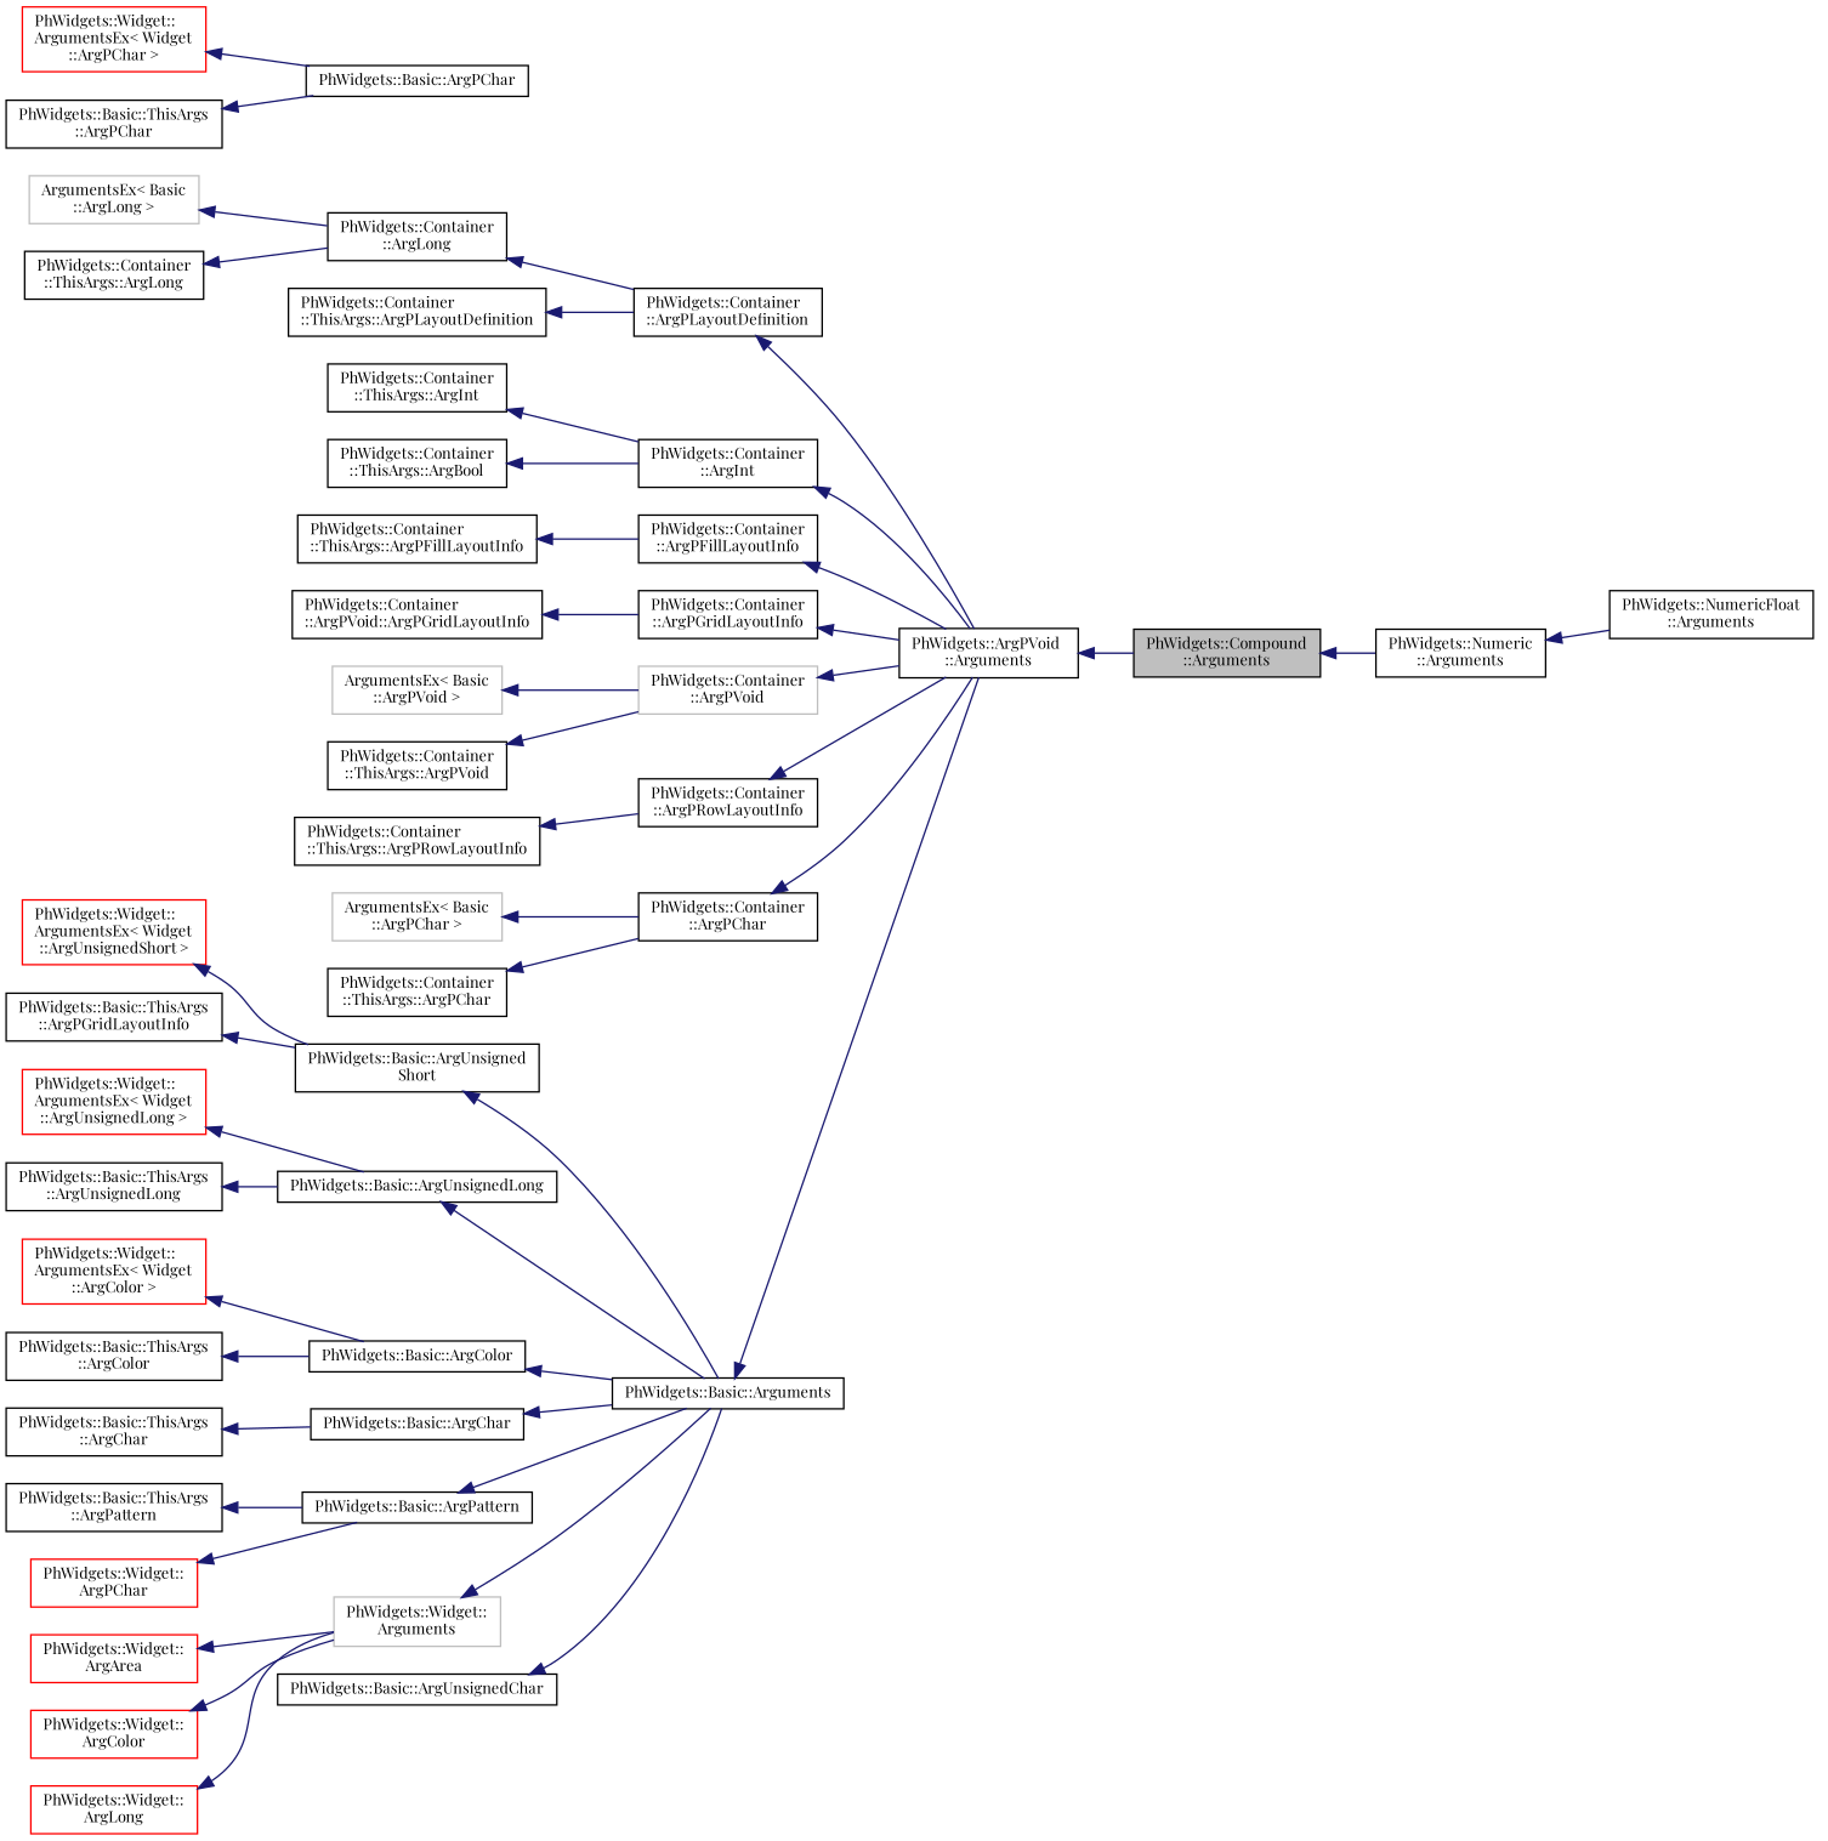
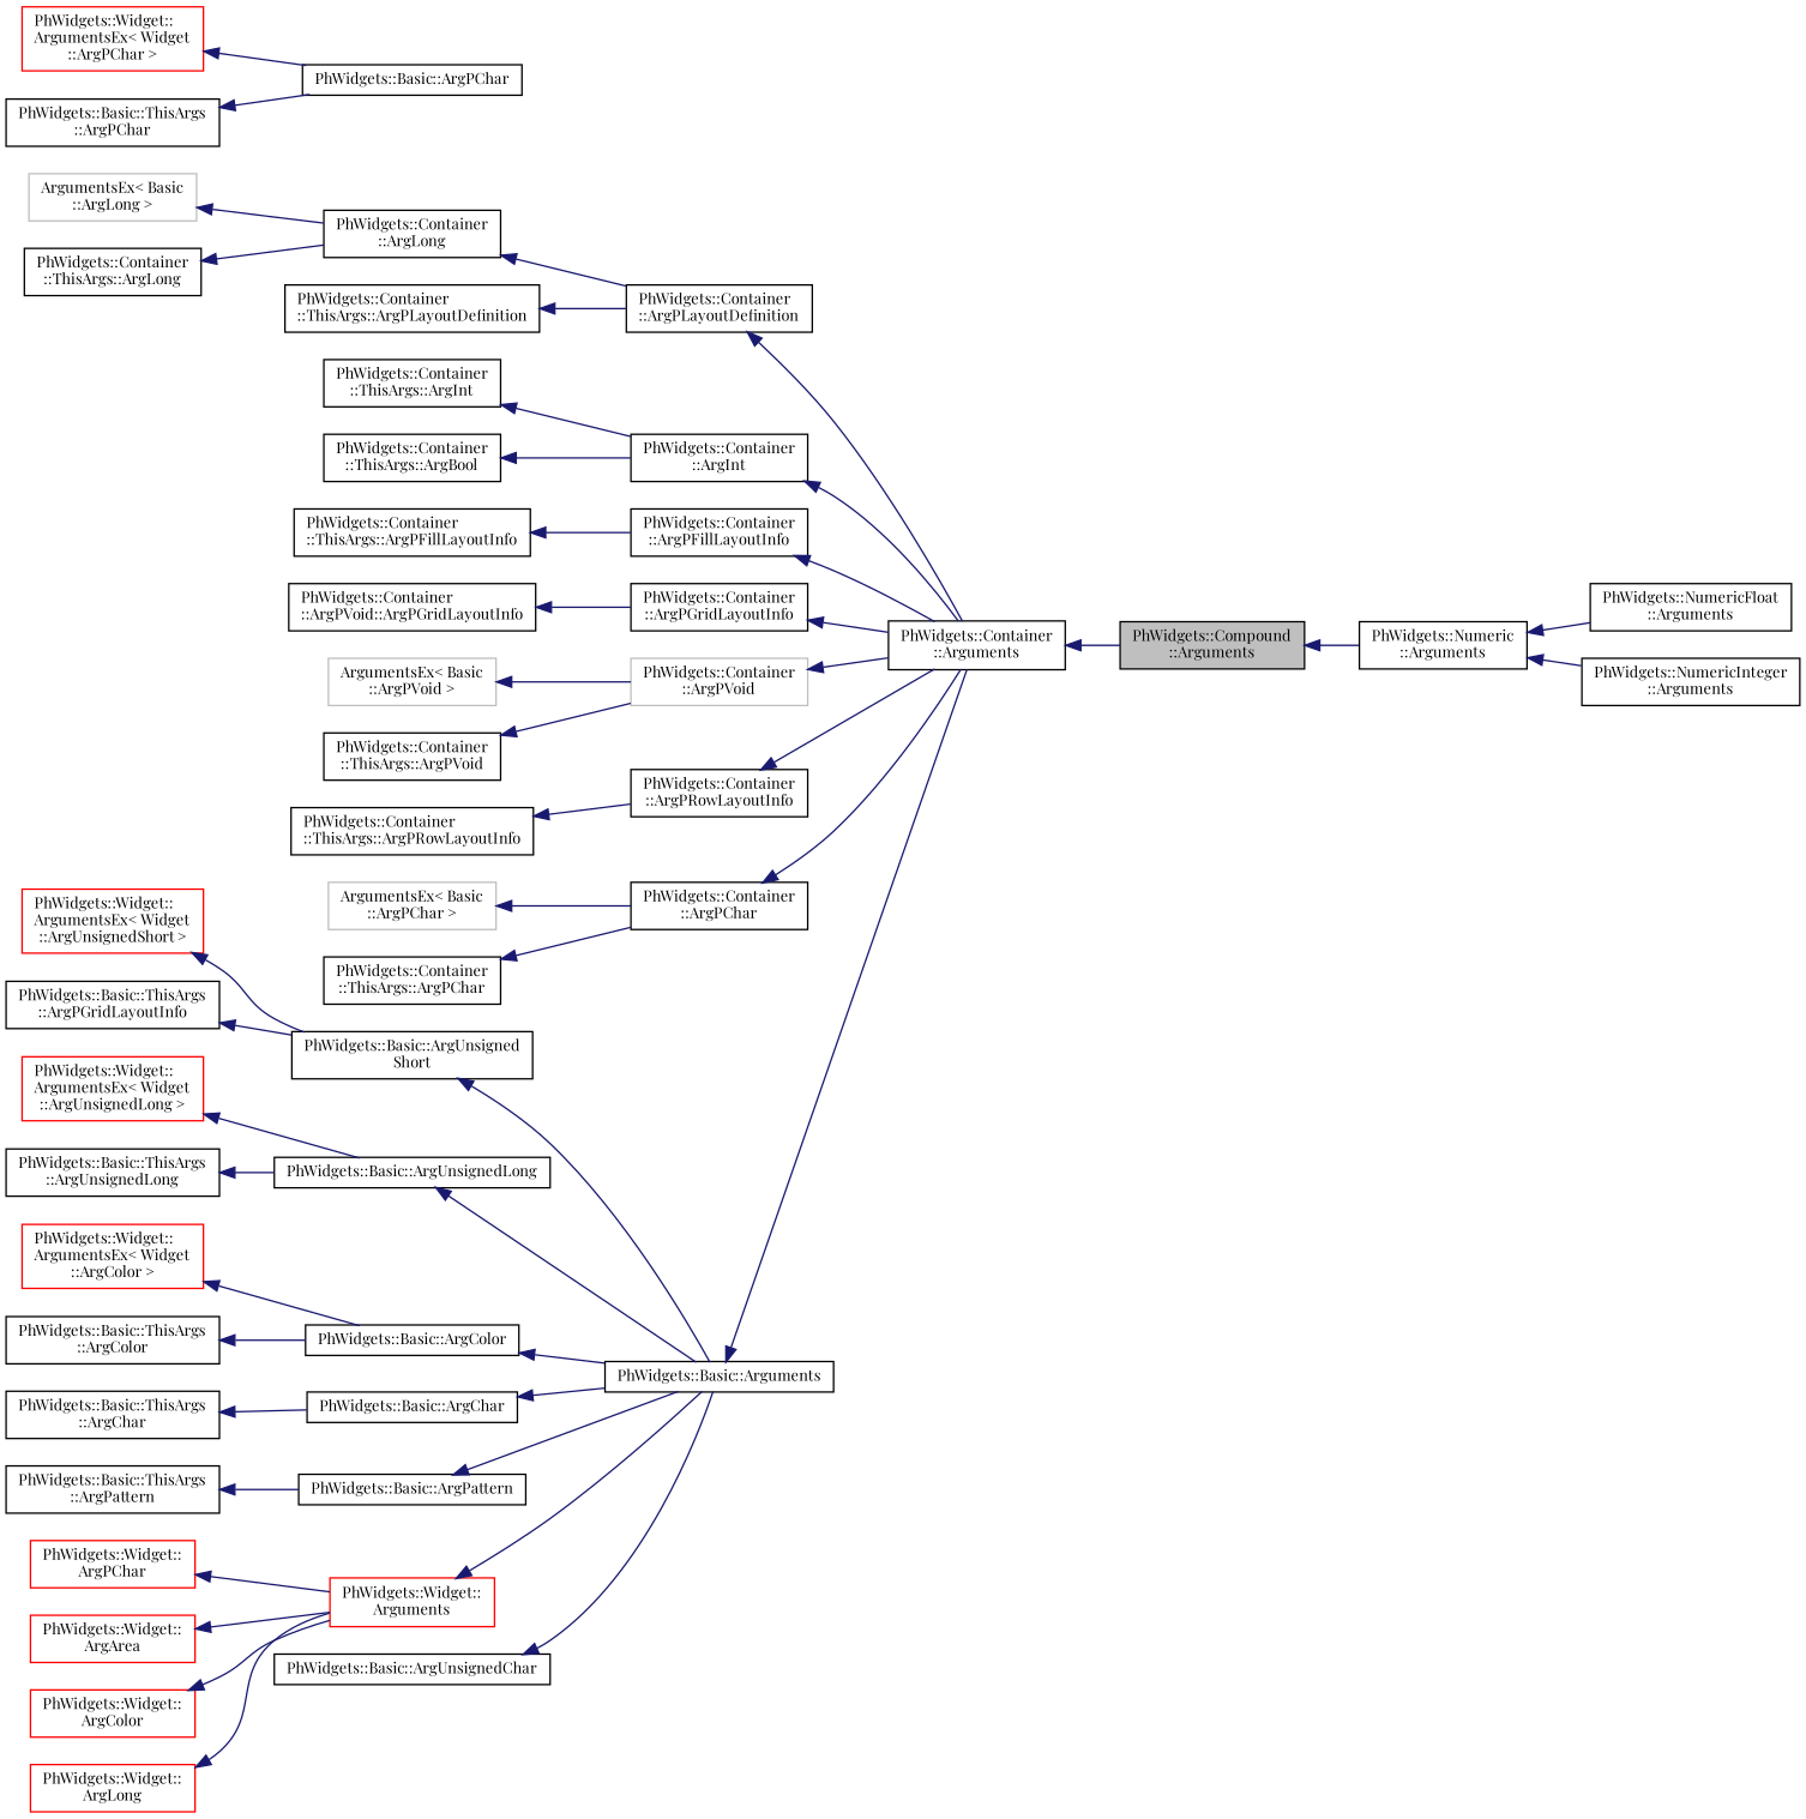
  digraph {
    fontname="Playfair Display"
    rankdir=LR
    node [color=black fillcolor=white fontname="Playfair Display" fontsize=10 shape=record style=filled]
    edge [color=midnightblue dir=back fontname="Playfair Display" fontsize=10 labelfontname=Helvetica labelfontsize=10 style=solid]
    n1 [fillcolor=grey75 fontcolor=black height=0.2 label="PhWidgets::Compound\l::Arguments" width=0.4]
    n2 [height=0.2 label="PhWidgets::Numeric\l::Arguments" width=0.4]
    n3 [height=0.2 label="PhWidgets::NumericFloat\l::Arguments" width=0.4]
-   n5 [height=0.2 label="PhWidgets::ArgPVoid\l::Arguments" width=0.4]
+   n4 [height=0.2 label="PhWidgets::NumericInteger\l::Arguments" width=0.4]
+   n5 [height=0.2 label="PhWidgets::Container\l::Arguments" width=0.4]
    n6 [height=0.2 label="PhWidgets::Container\l::ArgLong" width=0.4]
    n7 [height=0.2 label="PhWidgets::Container\l::ArgPLayoutDefinition" width=0.4]
    n8 [color=grey75 height=0.2 label="ArgumentsEx\< Basic\l::ArgLong \>" width=0.4]
    n9 [height=0.2 label="PhWidgets::Container\l::ThisArgs::ArgLong" width=0.4]
    n10 [height=0.2 label="PhWidgets::Container\l::ArgInt" width=0.4]
    n11 [height=0.2 label="PhWidgets::Container\l::ThisArgs::ArgInt" width=0.4]
    n12 [height=0.2 label="PhWidgets::Container\l::ThisArgs::ArgBool" width=0.4]
    n13 [height=0.2 label="PhWidgets::Container\l::ArgPFillLayoutInfo" width=0.4]
    n14 [height=0.2 label="PhWidgets::Container\l::ThisArgs::ArgPFillLayoutInfo" width=0.4]
    n15 [height=0.2 label="PhWidgets::Container\l::ArgPGridLayoutInfo" width=0.4]
    n16 [height=0.2 label="PhWidgets::Container\l::ArgPVoid::ArgPGridLayoutInfo" width=0.4]
    n17 [height=0.2 label="PhWidgets::Container\l::ThisArgs::ArgPLayoutDefinition" width=0.4]
    n18 [color=grey75 height=0.2 label="PhWidgets::Container\l::ArgPVoid" width=0.4]
    n19 [color=grey75 height=0.2 label="ArgumentsEx\< Basic\l::ArgPVoid \>" width=0.4]
    n20 [height=0.2 label="PhWidgets::Container\l::ThisArgs::ArgPVoid" width=0.4]
    n21 [height=0.2 label="PhWidgets::Container\l::ArgPRowLayoutInfo" width=0.4]
    n22 [height=0.2 label="PhWidgets::Container\l::ThisArgs::ArgPRowLayoutInfo" width=0.4]
    n23 [height=0.2 label="PhWidgets::Container\l::ArgPChar" width=0.4]
    n24 [color=grey75 height=0.2 label="ArgumentsEx\< Basic\l::ArgPChar \>" width=0.4]
    n25 [height=0.2 label="PhWidgets::Container\l::ThisArgs::ArgPChar" width=0.4]
    n26 [height=0.2 label="PhWidgets::Basic::Arguments" width=0.4]
    n27 [height=0.2 label="PhWidgets::Basic::ArgUnsigned\lShort" width=0.4]
    n28 [color=red height=0.2 label="PhWidgets::Widget::\lArgumentsEx\< Widget\l::ArgUnsignedShort \>" width=0.4]
    n29 [height=0.2 label="PhWidgets::Basic::ThisArgs\l::ArgPGridLayoutInfo" width=0.4]
    n30 [height=0.2 label="PhWidgets::Basic::ArgUnsignedLong" width=0.4]
    n31 [color=red height=0.2 label="PhWidgets::Widget::\lArgumentsEx\< Widget\l::ArgUnsignedLong \>" width=0.4]
    n32 [height=0.2 label="PhWidgets::Basic::ThisArgs\l::ArgUnsignedLong" width=0.4]
    n33 [height=0.2 label="PhWidgets::Basic::ArgColor" width=0.4]
    n34 [color=red height=0.2 label="PhWidgets::Widget::\lArgumentsEx\< Widget\l::ArgColor \>" width=0.4]
    n35 [height=0.2 label="PhWidgets::Basic::ThisArgs\l::ArgColor" width=0.4]
    n36 [height=0.2 label="PhWidgets::Basic::ArgChar" width=0.4]
    n37 [height=0.2 label="PhWidgets::Basic::ThisArgs\l::ArgChar" width=0.4]
    n38 [height=0.2 label="PhWidgets::Basic::ArgPattern" width=0.4]
    n39 [height=0.2 label="PhWidgets::Basic::ThisArgs\l::ArgPattern" width=0.4]
    n40 [height=0.2 label="PhWidgets::Basic::ArgUnsignedChar" width=0.4]
    n41 [height=0.2 label="PhWidgets::Basic::ArgPChar" width=0.4]
    n42 [color=red height=0.2 label="PhWidgets::Widget::\lArgumentsEx\< Widget\l::ArgPChar \>" width=0.4]
    n43 [height=0.2 label="PhWidgets::Basic::ThisArgs\l::ArgPChar" width=0.4]
-   n44 [color=grey75 height=0.2 label="PhWidgets::Widget::\lArguments" width=0.4]
+   n44 [color=red height=0.2 label="PhWidgets::Widget::\lArguments" width=0.4]
    n45 [color=red height=0.2 label="PhWidgets::Widget::\lArgArea" width=0.4]
    n46 [color=red height=0.2 label="PhWidgets::Widget::\lArgColor" width=0.4]
    n47 [color=red height=0.2 label="PhWidgets::Widget::\lArgLong" width=0.4]
    n48 [color=red height=0.2 label="PhWidgets::Widget::\lArgPChar" width=0.4]
    n1 -> n2
    n2 -> n3
+   n2 -> n4
    n5 -> n1
    n6 -> n7
    n7 -> n5
    n8 -> n6
    n9 -> n6
    n10 -> n5
    n11 -> n10
    n12 -> n10
    n13 -> n5
    n14 -> n13
    n15 -> n5
    n16 -> n15
    n17 -> n7
    n18 -> n5
    n19 -> n18
    n20 -> n18
    n21 -> n5
    n22 -> n21
    n23 -> n5
    n24 -> n23
    n25 -> n23
    n26 -> n5
    n27 -> n26
    n28 -> n27
    n29 -> n27
    n30 -> n26
    n31 -> n30
    n32 -> n30
    n33 -> n26
    n34 -> n33
    n35 -> n33
    n36 -> n26
    n37 -> n36
    n38 -> n26
    n39 -> n38
    n40 -> n26
    n42 -> n41
    n43 -> n41
    n44 -> n26
    n45 -> n44
    n46 -> n44
    n47 -> n44
-   n48 -> n38
+   n48 -> n44
  }
